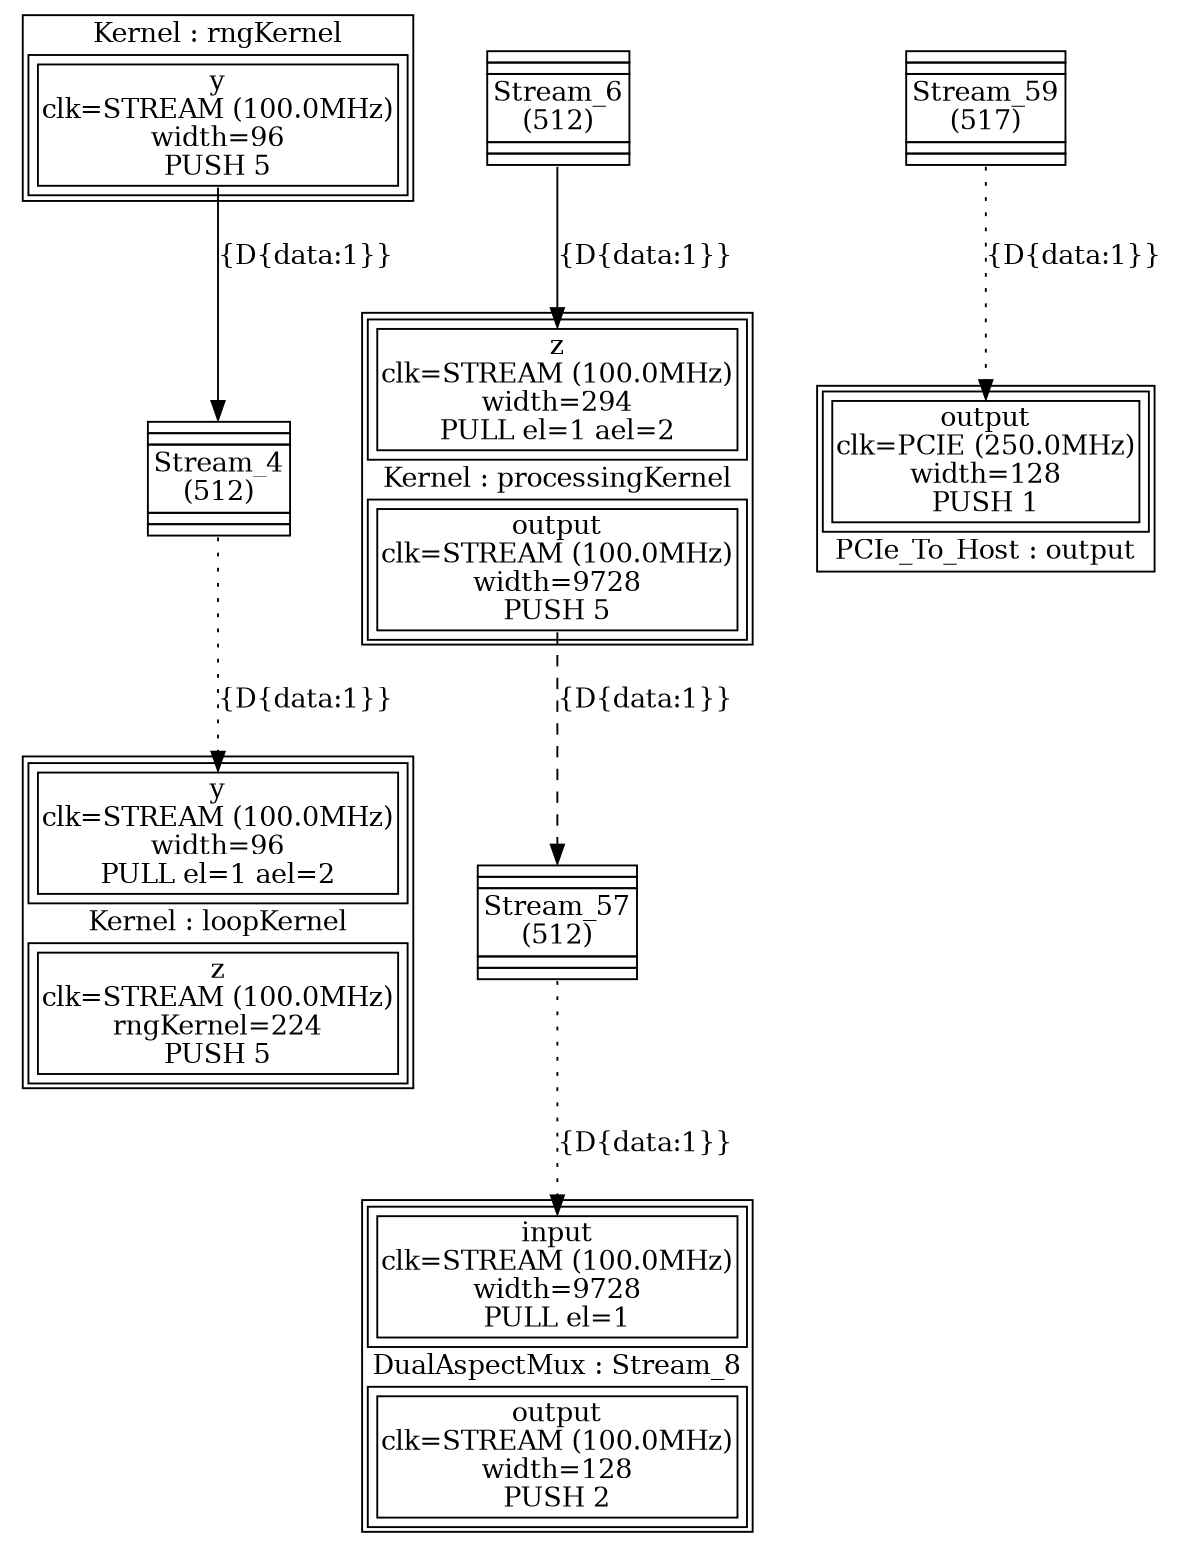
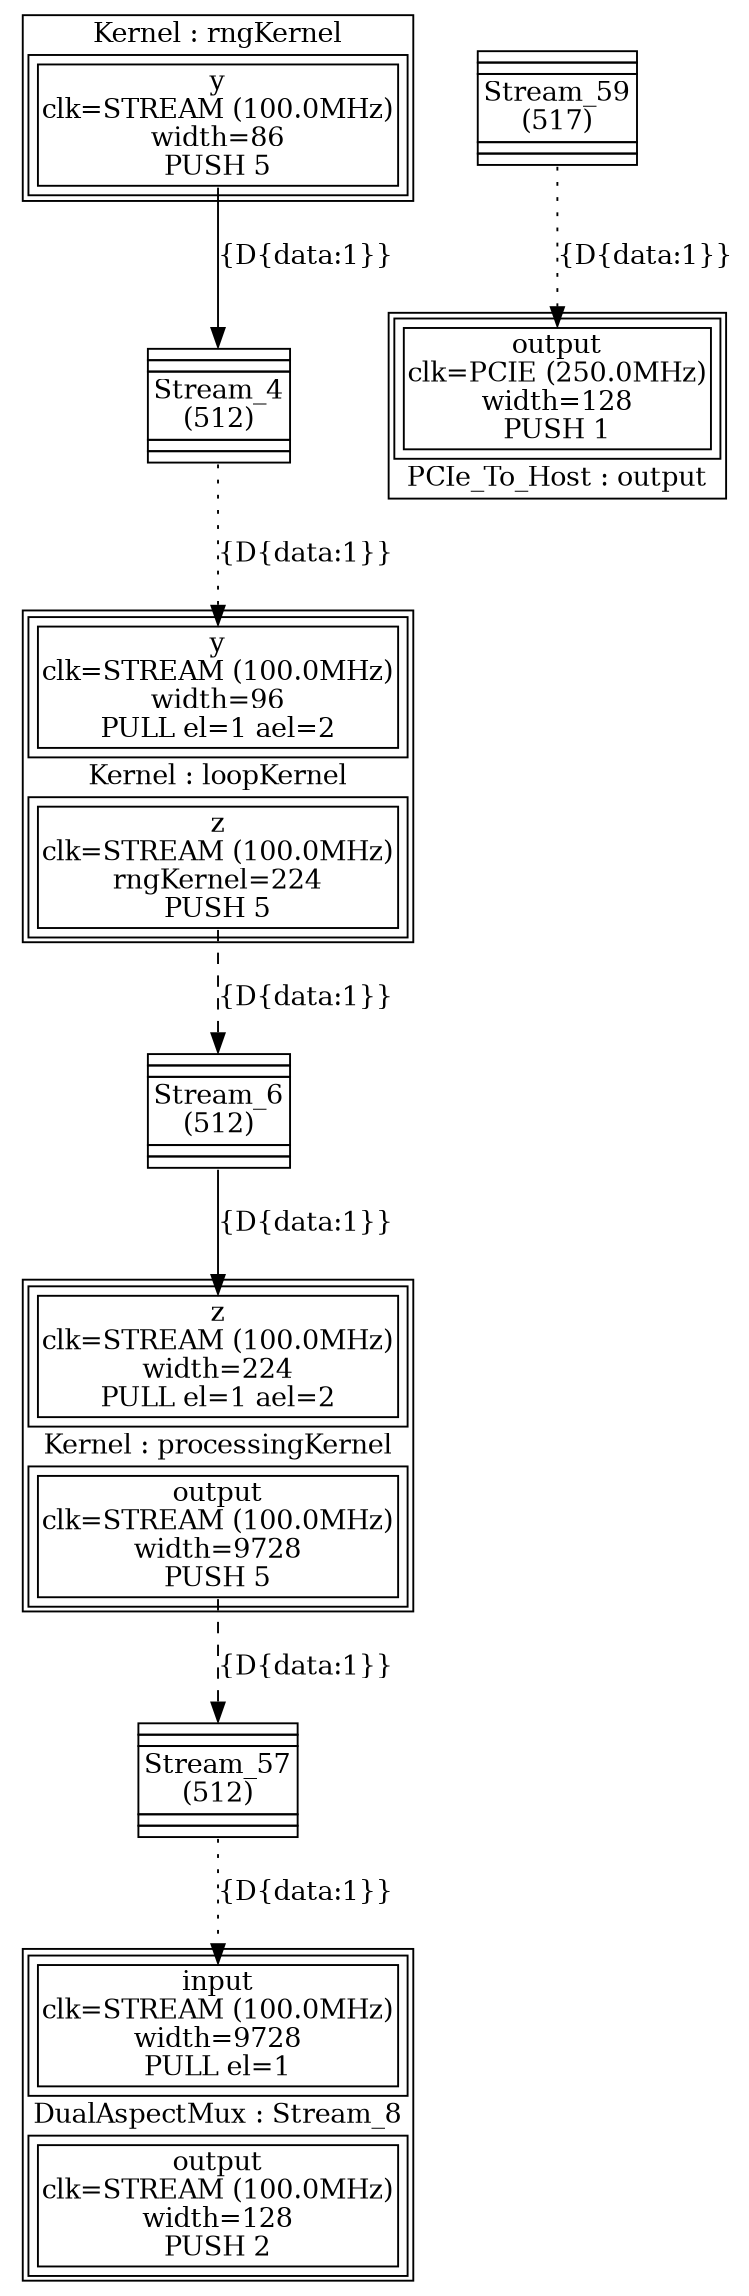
  digraph {
    node [shape=plaintext]
    edge [headport=input style=dotted tailport=output]
-   n1 [label=<<TABLE  BORDER="1" CELLPADDING="1" CELLSPACING="1"><TR><TD BGCOLOR="white" BORDER="0" PORT="node_info" ROWSPAN="1" COLSPAN="1">Kernel : rngKernel</TD></TR><TR><TD BGCOLOR="white" BORDER="0" PORT="outputs" ROWSPAN="1" COLSPAN="1"><TABLE  BORDER="1" CELLPADDING="1" CELLSPACING="4"><TR><TD BGCOLOR="white" BORDER="1" PORT="y" ROWSPAN="1" COLSPAN="1">y<BR/>clk=STREAM (100.0MHz)<BR/>width=96<BR/>PUSH 5</TD></TR></TABLE></TD></TR></TABLE>>]
+   n1 [label=<<TABLE  BORDER="1" CELLPADDING="1" CELLSPACING="1"><TR><TD BGCOLOR="white" BORDER="0" PORT="node_info" ROWSPAN="1" COLSPAN="1">Kernel : rngKernel</TD></TR><TR><TD BGCOLOR="white" BORDER="0" PORT="outputs" ROWSPAN="1" COLSPAN="1"><TABLE  BORDER="1" CELLPADDING="1" CELLSPACING="4"><TR><TD BGCOLOR="white" BORDER="1" PORT="y" ROWSPAN="1" COLSPAN="1">y<BR/>clk=STREAM (100.0MHz)<BR/>width=86<BR/>PUSH 5</TD></TR></TABLE></TD></TR></TABLE>>]
    n2 [label=<<TABLE BORDER="0" CELLSPACING="0" CELLBORDER="1"><TR><TD PORT="input"></TD><TD BORDER="0" ROWSPAN="6" WIDTH="1"></TD></TR><TR><TD></TD></TR><TR><TD>Stream_4<br />(512)</TD></TR><TR><TD></TD></TR><TR><TD></TD></TR><TR HEIGHT="0" CELLPADDING="0" BORDER="0" ><TD CELLPADDING="0" BORDER="0" PORT="output"></TD></TR> </TABLE>>]
    n3 [label=<<TABLE  BORDER="1" CELLPADDING="1" CELLSPACING="1"><TR><TD BGCOLOR="white" BORDER="0" PORT="inputs" ROWSPAN="1" COLSPAN="1"><TABLE  BORDER="1" CELLPADDING="1" CELLSPACING="4"><TR><TD BGCOLOR="white" BORDER="1" PORT="y" ROWSPAN="1" COLSPAN="1">y<BR/>clk=STREAM (100.0MHz)<BR/>width=96<BR/>PULL el=1 ael=2</TD></TR></TABLE></TD></TR><TR><TD BGCOLOR="white" BORDER="0" PORT="node_info" ROWSPAN="1" COLSPAN="1">Kernel : loopKernel</TD></TR><TR><TD BGCOLOR="white" BORDER="0" PORT="outputs" ROWSPAN="1" COLSPAN="1"><TABLE  BORDER="1" CELLPADDING="1" CELLSPACING="4"><TR><TD BGCOLOR="white" BORDER="1" PORT="z" ROWSPAN="1" COLSPAN="1">z<BR/>clk=STREAM (100.0MHz)<BR/>rngKernel=224<BR/>PUSH 5</TD></TR></TABLE></TD></TR></TABLE>>]
    n4 [label=<<TABLE BORDER="0" CELLSPACING="0" CELLBORDER="1"><TR><TD PORT="input"></TD><TD BORDER="0" ROWSPAN="6" WIDTH="1"></TD></TR><TR><TD></TD></TR><TR><TD>Stream_6<br />(512)</TD></TR><TR><TD></TD></TR><TR><TD></TD></TR><TR HEIGHT="0" CELLPADDING="0" BORDER="0" ><TD CELLPADDING="0" BORDER="0" PORT="output"></TD></TR> </TABLE>>]
-   n5 [label=<<TABLE  BORDER="1" CELLPADDING="1" CELLSPACING="1"><TR><TD BGCOLOR="white" BORDER="0" PORT="inputs" ROWSPAN="1" COLSPAN="1"><TABLE  BORDER="1" CELLPADDING="1" CELLSPACING="4"><TR><TD BGCOLOR="white" BORDER="1" PORT="z" ROWSPAN="1" COLSPAN="1">z<BR/>clk=STREAM (100.0MHz)<BR/>width=294<BR/>PULL el=1 ael=2</TD></TR></TABLE></TD></TR><TR><TD BGCOLOR="white" BORDER="0" PORT="node_info" ROWSPAN="1" COLSPAN="1">Kernel : processingKernel</TD></TR><TR><TD BGCOLOR="white" BORDER="0" PORT="outputs" ROWSPAN="1" COLSPAN="1"><TABLE  BORDER="1" CELLPADDING="1" CELLSPACING="4"><TR><TD BGCOLOR="white" BORDER="1" PORT="output" ROWSPAN="1" COLSPAN="1">output<BR/>clk=STREAM (100.0MHz)<BR/>width=9728<BR/>PUSH 5</TD></TR></TABLE></TD></TR></TABLE>>]
+   n5 [label=<<TABLE  BORDER="1" CELLPADDING="1" CELLSPACING="1"><TR><TD BGCOLOR="white" BORDER="0" PORT="inputs" ROWSPAN="1" COLSPAN="1"><TABLE  BORDER="1" CELLPADDING="1" CELLSPACING="4"><TR><TD BGCOLOR="white" BORDER="1" PORT="z" ROWSPAN="1" COLSPAN="1">z<BR/>clk=STREAM (100.0MHz)<BR/>width=224<BR/>PULL el=1 ael=2</TD></TR></TABLE></TD></TR><TR><TD BGCOLOR="white" BORDER="0" PORT="node_info" ROWSPAN="1" COLSPAN="1">Kernel : processingKernel</TD></TR><TR><TD BGCOLOR="white" BORDER="0" PORT="outputs" ROWSPAN="1" COLSPAN="1"><TABLE  BORDER="1" CELLPADDING="1" CELLSPACING="4"><TR><TD BGCOLOR="white" BORDER="1" PORT="output" ROWSPAN="1" COLSPAN="1">output<BR/>clk=STREAM (100.0MHz)<BR/>width=9728<BR/>PUSH 5</TD></TR></TABLE></TD></TR></TABLE>>]
    n6 [label=<<TABLE BORDER="0" CELLSPACING="0" CELLBORDER="1"><TR><TD PORT="input"></TD><TD BORDER="0" ROWSPAN="6" WIDTH="1"></TD></TR><TR><TD></TD></TR><TR><TD>Stream_57<br />(512)</TD></TR><TR><TD></TD></TR><TR><TD></TD></TR><TR HEIGHT="0" CELLPADDING="0" BORDER="0" ><TD CELLPADDING="0" BORDER="0" PORT="output"></TD></TR> </TABLE>>]
    n7 [label=<<TABLE  BORDER="1" CELLPADDING="1" CELLSPACING="1"><TR><TD BGCOLOR="white" BORDER="0" PORT="inputs" ROWSPAN="1" COLSPAN="1"><TABLE  BORDER="1" CELLPADDING="1" CELLSPACING="4"><TR><TD BGCOLOR="white" BORDER="1" PORT="input" ROWSPAN="1" COLSPAN="1">input<BR/>clk=STREAM (100.0MHz)<BR/>width=9728<BR/>PULL el=1</TD></TR></TABLE></TD></TR><TR><TD BGCOLOR="white" BORDER="0" PORT="node_info" ROWSPAN="1" COLSPAN="1">DualAspectMux : Stream_8</TD></TR><TR><TD BGCOLOR="white" BORDER="0" PORT="outputs" ROWSPAN="1" COLSPAN="1"><TABLE  BORDER="1" CELLPADDING="1" CELLSPACING="4"><TR><TD BGCOLOR="white" BORDER="1" PORT="output" ROWSPAN="1" COLSPAN="1">output<BR/>clk=STREAM (100.0MHz)<BR/>width=128<BR/>PUSH 2</TD></TR></TABLE></TD></TR></TABLE>>]
    n8 [label=<<TABLE  BORDER="1" CELLPADDING="1" CELLSPACING="1"><TR><TD BGCOLOR="white" BORDER="0" PORT="inputs" ROWSPAN="1" COLSPAN="1"><TABLE  BORDER="1" CELLPADDING="1" CELLSPACING="4"><TR><TD BGCOLOR="white" BORDER="1" PORT="output" ROWSPAN="1" COLSPAN="1">output<BR/>clk=PCIE (250.0MHz)<BR/>width=128<BR/>PUSH 1</TD></TR></TABLE></TD></TR><TR><TD BGCOLOR="white" BORDER="0" PORT="node_info" ROWSPAN="1" COLSPAN="1">PCIe_To_Host : output</TD></TR></TABLE>>]
    n9 [label=<<TABLE BORDER="0" CELLSPACING="0" CELLBORDER="1"><TR><TD PORT="input"></TD><TD BORDER="0" ROWSPAN="6" WIDTH="1"></TD></TR><TR><TD></TD></TR><TR><TD>Stream_59<br />(517)</TD></TR><TR><TD></TD></TR><TR><TD></TD></TR><TR HEIGHT="0" CELLPADDING="0" BORDER="0" ><TD CELLPADDING="0" BORDER="0" PORT="output"></TD></TR> </TABLE>>]
    n1 -> n2 [label="{D{data:1}}" style=solid tailport=y]
    n2 -> n3 [headport=y label="{D{data:1}}"]
+   n3 -> n4 [label="{D{data:1}}" style=dashed tailport=z]
    n4 -> n5 [headport=z label="{D{data:1}}" style=solid]
    n5 -> n6 [label="{D{data:1}}" style=dashed]
    n6 -> n7 [label="{D{data:1}}"]
    n9 -> n8 [headport=output label="{D{data:1}}"]
  }
